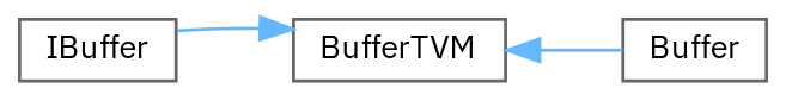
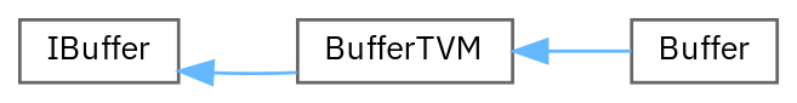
  digraph {
    fontname="IBM Plex Sans"
    rankdir=LR
    node [color=grey40 fillcolor=white fontname="IBM Plex Sans" fontsize=10 shape=box style=filled]
    edge [color=steelblue1 dir=back fontname="IBM Plex Sans" fontsize=10 labelfontname=Helvetica labelfontsize=10 style=solid]
    n1 [height=0.2 label=IBuffer width=0.4]
    n2 [height=0.2 label=BufferTVM width=0.4]
    n3 [height=0.2 label=Buffer width=0.4]
-   n2 -> n1
+   n1 -> n2
    n2 -> n3
  }
